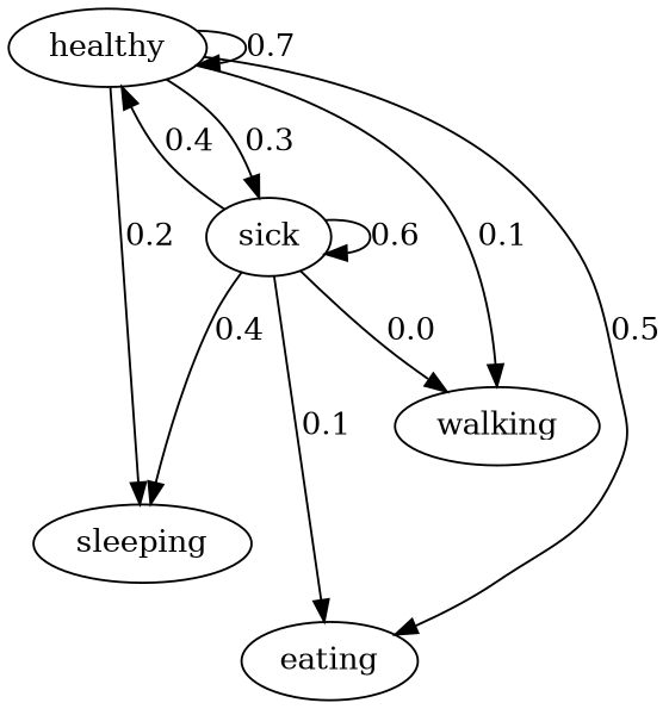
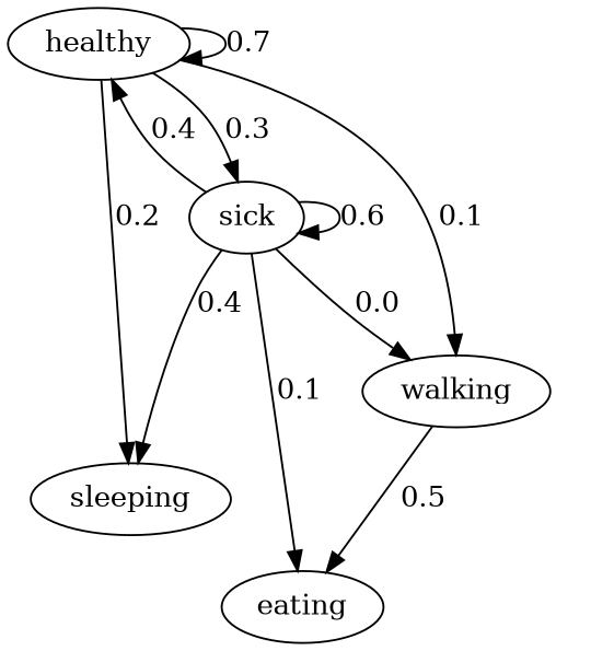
  digraph {
    edge [weight=0.3]
    healthy
    sick
    sleeping
    eating
    walking
    healthy -> healthy [label=0.7 weight=0.7]
    healthy -> sick [label=0.3]
    healthy -> sleeping [label=0.2 weight=0.2]
-   healthy -> eating [label=0.5 weight=0.5]
+   walking -> eating [label=0.5 weight=0.5]
    healthy -> walking [label=0.1 weight=0.1]
    sick -> healthy [label=0.4 weight=0.4]
    sick -> sick [label=0.6 weight=0.6]
    sick -> sleeping [label=0.4 weight=0.4]
    sick -> eating [label=0.1 weight=0.1]
    sick -> walking [label=0.0]
  }
